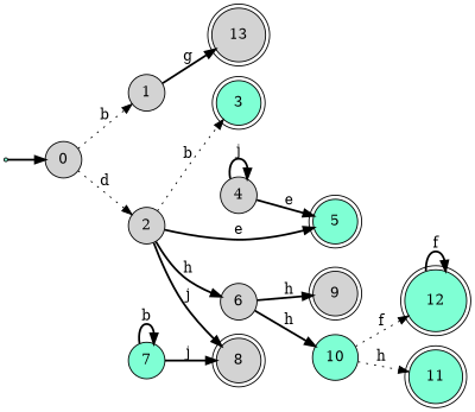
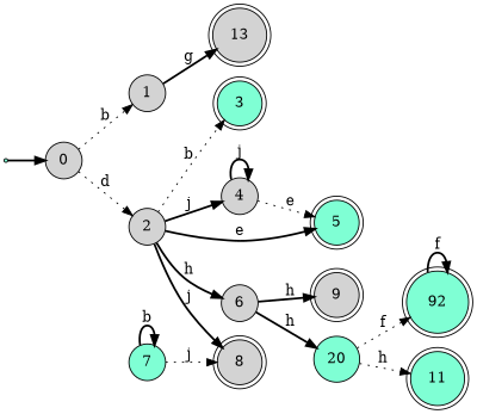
  digraph {
    rankdir=LR
    node [fillcolor=lightgrey shape=circle style=filled]
    edge [style=bold]
    dummy0 [fillcolor=aquamarine shape=point]
    0
    1
    2
    13 [shape=doublecircle]
    3 [fillcolor=aquamarine shape=doublecircle]
    4
    5 [fillcolor=aquamarine shape=doublecircle]
    6
    8 [shape=doublecircle]
    9 [shape=doublecircle]
-   10 [fillcolor=aquamarine]
+   10 [fillcolor=aquamarine label=20]
    7 [fillcolor=aquamarine]
-   12 [fillcolor=aquamarine shape=doublecircle]
+   12 [fillcolor=aquamarine shape=doublecircle label=92]
    11 [fillcolor=aquamarine shape=doublecircle]
    dummy0 -> 0
    0 -> 1 [label=b style=dotted]
    0 -> 2 [label=d style=dotted]
    1 -> 13 [label=g]
    2 -> 3 [label=b style=dotted]
+   2 -> 4 [label=j]
    2 -> 5 [label=e]
    2 -> 6 [label=h]
    2 -> 8 [label=j]
    4 -> 4 [label=j]
-   4 -> 5 [label=e]
+   4 -> 5 [label=e style=dotted]
    6 -> 9 [label=h]
    6 -> 10 [label=h]
    10 -> 12 [label=f style=dotted]
    10 -> 11 [label=h style=dotted]
-   7 -> 8 [label=j]
+   7 -> 8 [label=j style=dotted]
    7 -> 7 [label=b]
    12 -> 12 [label=f]
  }
